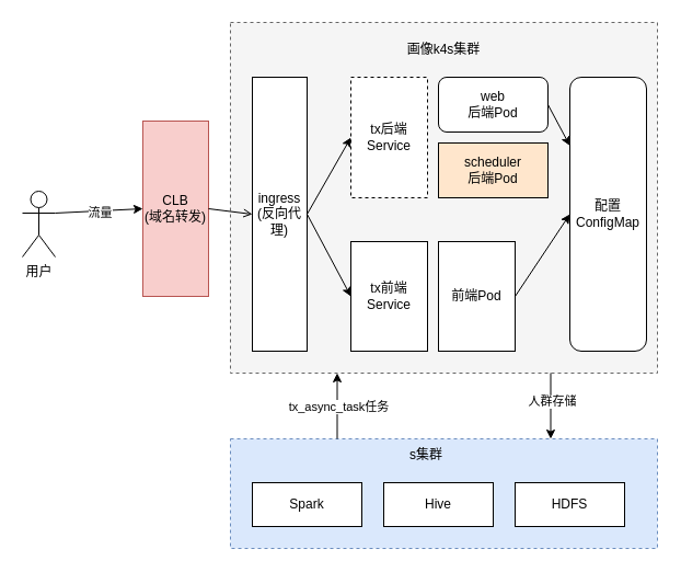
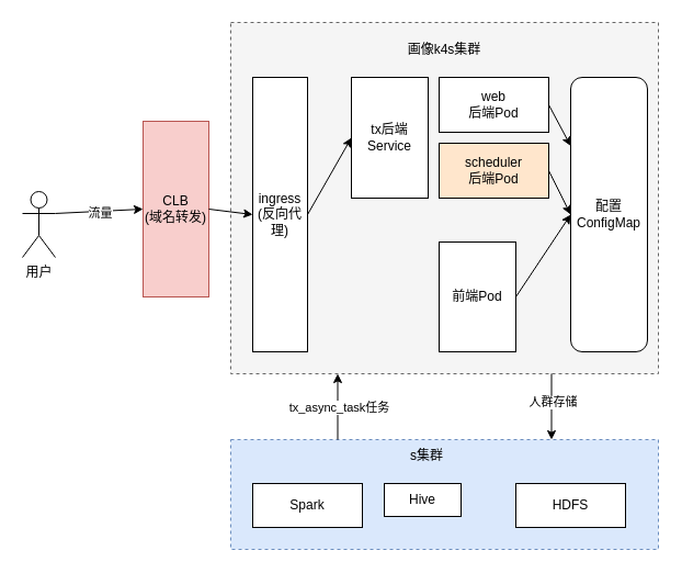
  <mxCell id="0" />
  <mxCell id="1" parent="0" />
  <mxCell id="2" value="用户" style="shape=umlActor;verticalLabelPosition=bottom;verticalAlign=top;html=1;outlineConnect=0;" vertex="1" parent="1"><mxGeometry x="20" y="174" width="30" height="60" as="geometry" /></mxCell>
  <mxCell id="3" value="" style="endArrow=classic;html=1;rounded=0;exitX=1;exitY=0.333;exitDx=0;exitDy=0;exitPerimeter=0;entryX=0;entryY=0.5;entryDx=0;entryDy=0;" edge="1" parent="1" source="2" target="5"><mxGeometry width="50" height="50" relative="1" as="geometry"><mxPoint x="120" y="200" as="sourcePoint" /><mxPoint x="130" y="170" as="targetPoint" /></mxGeometry></mxCell>
  <mxCell id="4" value="流量" style="edgeLabel;html=1;align=center;verticalAlign=middle;resizable=0;points=[];" vertex="1" connectable="0" parent="3"><mxGeometry x="0.029" y="-1" relative="1" as="geometry"><mxPoint y="1" as="offset" /></mxGeometry></mxCell>
  <mxCell id="5" value="CLB&lt;br&gt;(域名转发)" style="rounded=0;whiteSpace=wrap;html=1;fillColor=#f8cecc;strokeColor=#b85450;" vertex="1" parent="1"><mxGeometry x="130" y="110" width="60" height="160" as="geometry" /></mxCell>
  <mxCell id="6" value="" style="rounded=0;whiteSpace=wrap;html=1;dashed=1;fillColor=#f5f5f5;fontColor=#333333;strokeColor=#666666;" vertex="1" parent="1"><mxGeometry x="210" y="20" width="390" height="320" as="geometry" /></mxCell>
  <mxCell id="7" value="画像k4s集群" style="text;html=1;strokeColor=none;fillColor=none;align=center;verticalAlign=middle;whiteSpace=wrap;rounded=0;dashed=1;" vertex="1" parent="1"><mxGeometry x="360" y="30" width="90" height="30" as="geometry" /></mxCell>
  <mxCell id="8" value="" style="rounded=0;whiteSpace=wrap;html=1;dashed=1;fillColor=#dae8fc;strokeColor=#6c8ebf;" vertex="1" parent="1"><mxGeometry x="210" y="400" width="390" height="100" as="geometry" /></mxCell>
  <mxCell id="9" value="s集群" style="text;html=1;strokeColor=none;fillColor=none;align=center;verticalAlign=middle;whiteSpace=wrap;rounded=0;dashed=1;" vertex="1" parent="1"><mxGeometry x="344" y="400" width="90" height="30" as="geometry" /></mxCell>
  <mxCell id="10" value="Spark" style="rounded=0;whiteSpace=wrap;html=1;" vertex="1" parent="1"><mxGeometry x="230" y="440" width="100" height="40" as="geometry" /></mxCell>
- <mxCell id="11" value="Hive" style="rounded=0;whiteSpace=wrap;html=1;" vertex="1" parent="1"><mxGeometry x="350" y="440" width="100" height="40" as="geometry" /></mxCell>
+ <mxCell id="11" value="Hive" style="rounded=0;whiteSpace=wrap;html=1;" vertex="1" parent="1"><mxGeometry x="350" y="440" width="70" height="30" as="geometry" /></mxCell>
  <mxCell id="12" value="HDFS" style="rounded=0;whiteSpace=wrap;html=1;" vertex="1" parent="1"><mxGeometry x="470" y="440" width="100" height="40" as="geometry" /></mxCell>
  <mxCell id="13" value="" style="endArrow=classic;html=1;rounded=0;exitX=0.25;exitY=0;exitDx=0;exitDy=0;entryX=0.25;entryY=1;entryDx=0;entryDy=0;" edge="1" parent="1" source="8" target="6"><mxGeometry width="50" height="50" relative="1" as="geometry"><mxPoint x="40" y="430" as="sourcePoint" /><mxPoint x="90" y="380" as="targetPoint" /></mxGeometry></mxCell>
  <mxCell id="14" value="tx_async_task任务" style="edgeLabel;html=1;align=center;verticalAlign=middle;resizable=0;points=[];" vertex="1" connectable="0" parent="13"><mxGeometry relative="1" as="geometry"><mxPoint x="1" as="offset" /></mxGeometry></mxCell>
  <mxCell id="15" value="" style="endArrow=classic;html=1;rounded=0;exitX=0.75;exitY=1;exitDx=0;exitDy=0;entryX=0.75;entryY=0;entryDx=0;entryDy=0;" edge="1" parent="1" source="6" target="8"><mxGeometry width="50" height="50" relative="1" as="geometry"><mxPoint x="312.5" y="410" as="sourcePoint" /><mxPoint x="312.5" y="350" as="targetPoint" /></mxGeometry></mxCell>
  <mxCell id="16" value="人群存储" style="edgeLabel;html=1;align=center;verticalAlign=middle;resizable=0;points=[];" vertex="1" connectable="0" parent="15"><mxGeometry x="-0.167" y="5" relative="1" as="geometry"><mxPoint x="-4" as="offset" /></mxGeometry></mxCell>
  <mxCell id="17" value="ingress&lt;br&gt;(反向代理)" style="rounded=0;whiteSpace=wrap;html=1;" vertex="1" parent="1"><mxGeometry x="230" y="70" width="50" height="250" as="geometry" /></mxCell>
- <mxCell id="18" value="" style="endArrow=open;html=1;rounded=0;exitX=1;exitY=0.5;exitDx=0;exitDy=0;entryX=0;entryY=0.5;entryDx=0;entryDy=0;" edge="1" parent="1" source="5" target="17"><mxGeometry width="50" height="50" relative="1" as="geometry"><mxPoint x="60" y="180" as="sourcePoint" /><mxPoint x="130" y="180" as="targetPoint" /></mxGeometry></mxCell>
- <mxCell id="19" value="tx后端Service" style="rounded=0;whiteSpace=wrap;html=1;dashed=1;" vertex="1" parent="1"><mxGeometry x="320" y="70" width="70" height="110" as="geometry" /></mxCell>
- <mxCell id="20" value="tx前端Service" style="rounded=0;whiteSpace=wrap;html=1;" vertex="1" parent="1"><mxGeometry x="320" y="220" width="70" height="100" as="geometry" /></mxCell>
+ <mxCell id="18" value="" style="endArrow=classic;html=1;rounded=0;exitX=1;exitY=0.5;exitDx=0;exitDy=0;entryX=0;entryY=0.5;entryDx=0;entryDy=0;" edge="1" parent="1" source="5" target="17"><mxGeometry width="50" height="50" relative="1" as="geometry"><mxPoint x="60" y="180" as="sourcePoint" /><mxPoint x="130" y="180" as="targetPoint" /></mxGeometry></mxCell>
+ <mxCell id="19" value="tx后端Service" style="rounded=0;whiteSpace=wrap;html=1;" vertex="1" parent="1"><mxGeometry x="320" y="70" width="70" height="110" as="geometry" /></mxCell>
  <mxCell id="21" value="" style="endArrow=classic;html=1;rounded=0;entryX=0;entryY=0.5;entryDx=0;entryDy=0;exitX=1;exitY=0.5;exitDx=0;exitDy=0;" edge="1" parent="1" source="17" target="19"><mxGeometry width="50" height="50" relative="1" as="geometry"><mxPoint x="60" y="370" as="sourcePoint" /><mxPoint x="110" y="320" as="targetPoint" /></mxGeometry></mxCell>
- <mxCell id="22" value="" style="endArrow=classic;html=1;rounded=0;entryX=0;entryY=0.5;entryDx=0;entryDy=0;exitX=1;exitY=0.5;exitDx=0;exitDy=0;" edge="1" parent="1" source="17" target="20"><mxGeometry width="50" height="50" relative="1" as="geometry"><mxPoint x="290" y="205" as="sourcePoint" /><mxPoint x="330" y="135" as="targetPoint" /></mxGeometry></mxCell>
- <mxCell id="23" value="web&lt;br&gt;后端Pod" style="whiteSpace=wrap;html=1;rounded=1;" vertex="1" parent="1"><mxGeometry x="400" y="70" width="100" height="50" as="geometry" /></mxCell>
+ <mxCell id="23" value="web&lt;br&gt;后端Pod" style="rounded=0;whiteSpace=wrap;html=1;" vertex="1" parent="1"><mxGeometry x="400" y="70" width="100" height="50" as="geometry" /></mxCell>
  <mxCell id="24" value="scheduler&lt;br&gt;后端Pod" style="rounded=0;whiteSpace=wrap;html=1;fillColor=#ffe6cc;" vertex="1" parent="1"><mxGeometry x="400" y="130" width="100" height="50" as="geometry" /></mxCell>
  <mxCell id="25" value="前端Pod" style="rounded=0;whiteSpace=wrap;html=1;" vertex="1" parent="1"><mxGeometry x="400" y="220" width="70" height="100" as="geometry" /></mxCell>
  <mxCell id="26" value="配置&lt;br&gt;ConfigMap" style="whiteSpace=wrap;html=1;rounded=1;" vertex="1" parent="1"><mxGeometry x="520" y="70" width="70" height="250" as="geometry" /></mxCell>
  <mxCell id="27" value="" style="endArrow=classic;html=1;rounded=0;entryX=0;entryY=0.25;entryDx=0;entryDy=0;exitX=1;exitY=0.5;exitDx=0;exitDy=0;" edge="1" parent="1" source="23" target="26"><mxGeometry width="50" height="50" relative="1" as="geometry"><mxPoint x="50" y="410" as="sourcePoint" /><mxPoint x="100" y="360" as="targetPoint" /></mxGeometry></mxCell>
+ <mxCell id="28" value="" style="endArrow=classic;html=1;rounded=0;entryX=0;entryY=0.5;entryDx=0;entryDy=0;exitX=1;exitY=0.5;exitDx=0;exitDy=0;" edge="1" parent="1" source="24" target="26"><mxGeometry width="50" height="50" relative="1" as="geometry"><mxPoint x="510" y="105" as="sourcePoint" /><mxPoint x="530" y="142.5" as="targetPoint" /></mxGeometry></mxCell>
  <mxCell id="29" value="" style="endArrow=classic;html=1;rounded=0;entryX=0;entryY=0.5;entryDx=0;entryDy=0;exitX=1;exitY=0.5;exitDx=0;exitDy=0;" edge="1" parent="1" source="25" target="26"><mxGeometry width="50" height="50" relative="1" as="geometry"><mxPoint x="510" y="165" as="sourcePoint" /><mxPoint x="530" y="205" as="targetPoint" /></mxGeometry></mxCell>
